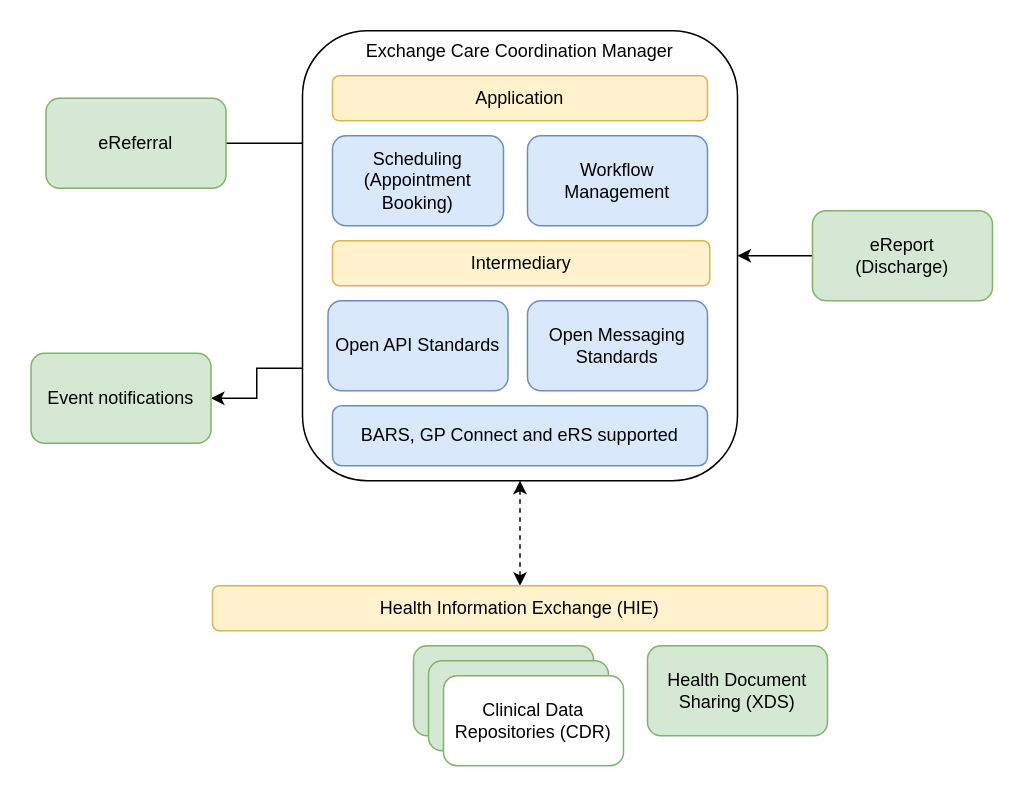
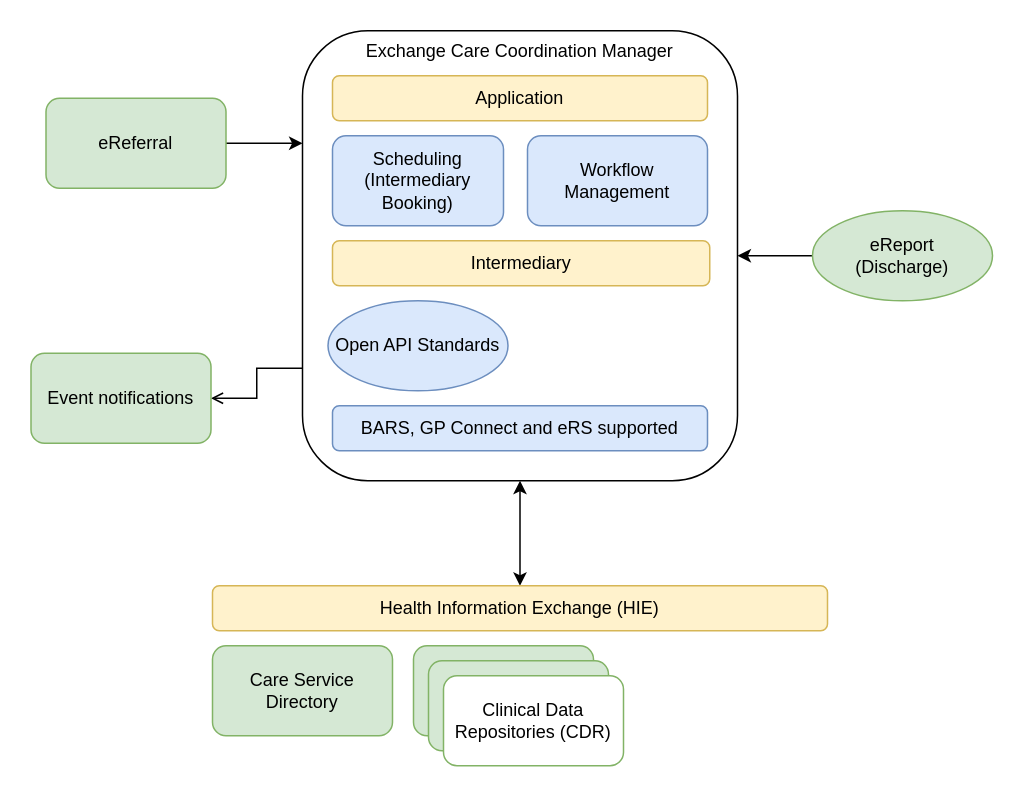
  <mxCell id="0" />
  <mxCell id="1" parent="0" />
- <mxCell id="2" style="edgeStyle=orthogonalEdgeStyle;rounded=0;orthogonalLoop=1;jettySize=auto;html=1;startArrow=classic;startFill=1;dashed=1;" edge="1" parent="1" source="4" target="10"><mxGeometry relative="1" as="geometry" /></mxCell>
- <mxCell id="3" style="edgeStyle=orthogonalEdgeStyle;rounded=0;orthogonalLoop=1;jettySize=auto;html=1;entryX=1;entryY=0.5;entryDx=0;entryDy=0;exitX=0;exitY=0.75;exitDx=0;exitDy=0;" edge="1" parent="1" source="4" target="22"><mxGeometry relative="1" as="geometry" /></mxCell>
+ <mxCell id="2" style="edgeStyle=orthogonalEdgeStyle;rounded=0;orthogonalLoop=1;jettySize=auto;html=1;startArrow=classic;startFill=1;" edge="1" parent="1" source="4" target="10"><mxGeometry relative="1" as="geometry" /></mxCell>
+ <mxCell id="3" style="edgeStyle=orthogonalEdgeStyle;rounded=0;orthogonalLoop=1;jettySize=auto;html=1;entryX=1;entryY=0.5;entryDx=0;entryDy=0;exitX=0;exitY=0.75;exitDx=0;exitDy=0;endArrow=open;" edge="1" parent="1" source="4" target="22"><mxGeometry relative="1" as="geometry" /></mxCell>
  <mxCell id="4" value="Exchange Care Coordination Manager" style="rounded=1;whiteSpace=wrap;html=1;verticalAlign=top;" vertex="1" parent="1"><mxGeometry x="201" y="20" width="290" height="300" as="geometry" /></mxCell>
- <mxCell id="5" value="Open Messaging Standards" style="rounded=1;whiteSpace=wrap;html=1;fillColor=#dae8fc;strokeColor=#6c8ebf;" vertex="1" parent="1"><mxGeometry x="351" y="200" width="120" height="60" as="geometry" /></mxCell>
  <mxCell id="6" style="edgeStyle=orthogonalEdgeStyle;rounded=0;orthogonalLoop=1;jettySize=auto;html=1;" edge="1" parent="1" source="7" target="4"><mxGeometry relative="1" as="geometry" /></mxCell>
- <mxCell id="7" value="eReport&lt;br&gt;(Discharge)" style="whiteSpace=wrap;html=1;fillColor=#d5e8d4;strokeColor=#82b366;rounded=1;" vertex="1" parent="1"><mxGeometry x="541" y="140" width="120" height="60" as="geometry" /></mxCell>
- <mxCell id="8" style="edgeStyle=orthogonalEdgeStyle;rounded=0;orthogonalLoop=1;jettySize=auto;html=1;entryX=0;entryY=0.25;entryDx=0;entryDy=0;endArrow=none;" edge="1" parent="1" source="9" target="4"><mxGeometry relative="1" as="geometry" /></mxCell>
+ <mxCell id="7" value="eReport&lt;br&gt;(Discharge)" style="ellipse;whiteSpace=wrap;html=1;fillColor=#d5e8d4;strokeColor=#82b366;" vertex="1" parent="1"><mxGeometry x="541" y="140" width="120" height="60" as="geometry" /></mxCell>
+ <mxCell id="8" style="edgeStyle=orthogonalEdgeStyle;rounded=0;orthogonalLoop=1;jettySize=auto;html=1;entryX=0;entryY=0.25;entryDx=0;entryDy=0;" edge="1" parent="1" source="9" target="4"><mxGeometry relative="1" as="geometry" /></mxCell>
  <mxCell id="9" value="eReferral" style="whiteSpace=wrap;html=1;fillColor=#d5e8d4;strokeColor=#82b366;rounded=1;" vertex="1" parent="1"><mxGeometry x="30" y="65" width="120" height="60" as="geometry" /></mxCell>
  <mxCell id="10" value="Health Information Exchange (HIE)" style="rounded=1;whiteSpace=wrap;html=1;fillColor=#fff2cc;strokeColor=#d6b656;" vertex="1" parent="1"><mxGeometry x="141" y="390" width="410" height="30" as="geometry" /></mxCell>
  <mxCell id="11" value="Clinical Data Repositories" style="rounded=1;whiteSpace=wrap;html=1;fillColor=#d5e8d4;strokeColor=#82b366;" vertex="1" parent="1"><mxGeometry x="275" y="430" width="120" height="60" as="geometry" /></mxCell>
- <mxCell id="12" value="Open API Standards" style="rounded=1;whiteSpace=wrap;html=1;fillColor=#dae8fc;strokeColor=#6c8ebf;" vertex="1" parent="1"><mxGeometry x="218" y="200" width="120" height="60" as="geometry" /></mxCell>
- <mxCell id="13" value="Health Document Sharing (XDS)" style="rounded=1;whiteSpace=wrap;html=1;fillColor=#d5e8d4;strokeColor=#82b366;" vertex="1" parent="1"><mxGeometry x="431" y="430" width="120" height="60" as="geometry" /></mxCell>
- <mxCell id="15" value="Scheduling&lt;br&gt;(Appointment Booking)" style="rounded=1;whiteSpace=wrap;html=1;fillColor=#dae8fc;strokeColor=#6c8ebf;" vertex="1" parent="1"><mxGeometry x="221" y="90" width="114" height="60" as="geometry" /></mxCell>
+ <mxCell id="12" value="Open API Standards" style="ellipse;whiteSpace=wrap;html=1;fillColor=#dae8fc;strokeColor=#6c8ebf;" vertex="1" parent="1"><mxGeometry x="218" y="200" width="120" height="60" as="geometry" /></mxCell>
+ <mxCell id="14" value="Care Service Directory" style="rounded=1;whiteSpace=wrap;html=1;fillColor=#d5e8d4;strokeColor=#82b366;" vertex="1" parent="1"><mxGeometry x="141" y="430" width="120" height="60" as="geometry" /></mxCell>
+ <mxCell id="15" value="Scheduling&lt;br&gt;(Intermediary Booking)" style="rounded=1;whiteSpace=wrap;html=1;fillColor=#dae8fc;strokeColor=#6c8ebf;" vertex="1" parent="1"><mxGeometry x="221" y="90" width="114" height="60" as="geometry" /></mxCell>
  <mxCell id="16" value="Workflow Management" style="rounded=1;whiteSpace=wrap;html=1;fillColor=#dae8fc;strokeColor=#6c8ebf;" vertex="1" parent="1"><mxGeometry x="351" y="90" width="120" height="60" as="geometry" /></mxCell>
  <mxCell id="17" value="Application" style="rounded=1;whiteSpace=wrap;html=1;fillColor=#fff2cc;strokeColor=#d6b656;" vertex="1" parent="1"><mxGeometry x="221" y="50" width="250" height="30" as="geometry" /></mxCell>
  <mxCell id="18" value="Intermediary" style="rounded=1;whiteSpace=wrap;html=1;fillColor=#fff2cc;strokeColor=#d6b656;" vertex="1" parent="1"><mxGeometry x="221" y="160" width="251.5" height="30" as="geometry" /></mxCell>
- <mxCell id="19" value="BARS, GP Connect and eRS supported" style="rounded=1;whiteSpace=wrap;html=1;fillColor=#dae8fc;strokeColor=#6c8ebf;" vertex="1" parent="1"><mxGeometry x="221" y="270" width="250" height="40" as="geometry" /></mxCell>
+ <mxCell id="19" value="BARS, GP Connect and eRS supported" style="rounded=1;whiteSpace=wrap;html=1;fillColor=#dae8fc;strokeColor=#6c8ebf;" vertex="1" parent="1"><mxGeometry x="221" y="270" width="250" height="30" as="geometry" /></mxCell>
  <mxCell id="20" value="Clinical Data Repositories" style="rounded=1;whiteSpace=wrap;html=1;fillColor=#d5e8d4;strokeColor=#82b366;" vertex="1" parent="1"><mxGeometry x="285" y="440" width="120" height="60" as="geometry" /></mxCell>
  <mxCell id="21" value="Clinical Data Repositories (CDR)" style="rounded=1;whiteSpace=wrap;html=1;fillColor=#ffffff;strokeColor=#82b366;" vertex="1" parent="1"><mxGeometry x="295" y="450" width="120" height="60" as="geometry" /></mxCell>
  <mxCell id="22" value="Event notifications" style="whiteSpace=wrap;html=1;fillColor=#d5e8d4;strokeColor=#82b366;rounded=1;" vertex="1" parent="1"><mxGeometry x="20" y="235" width="120" height="60" as="geometry" /></mxCell>
